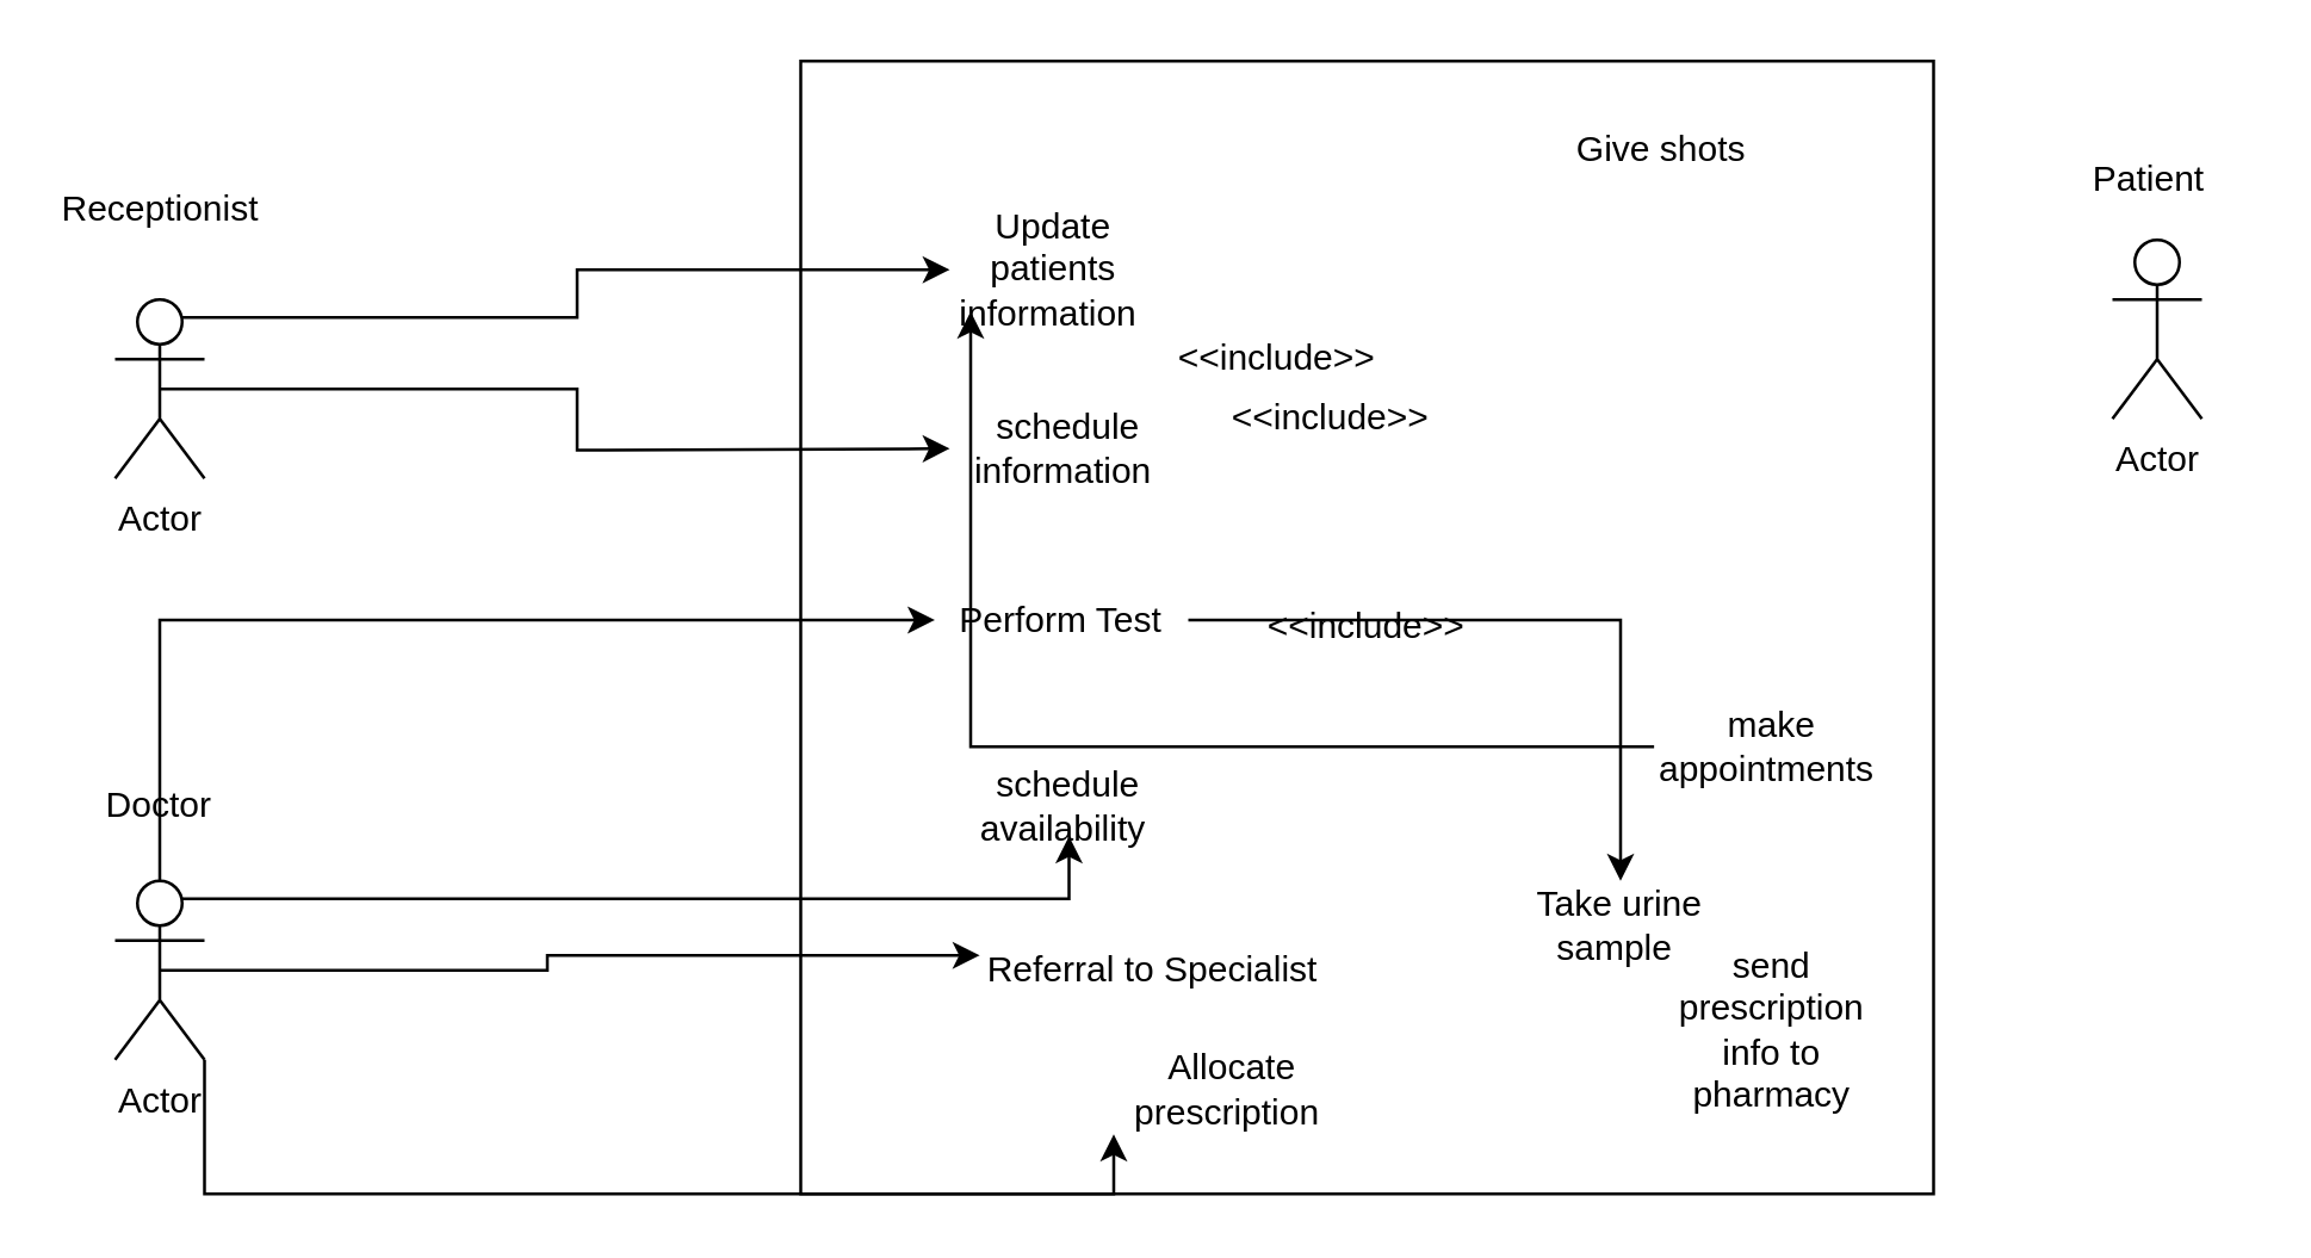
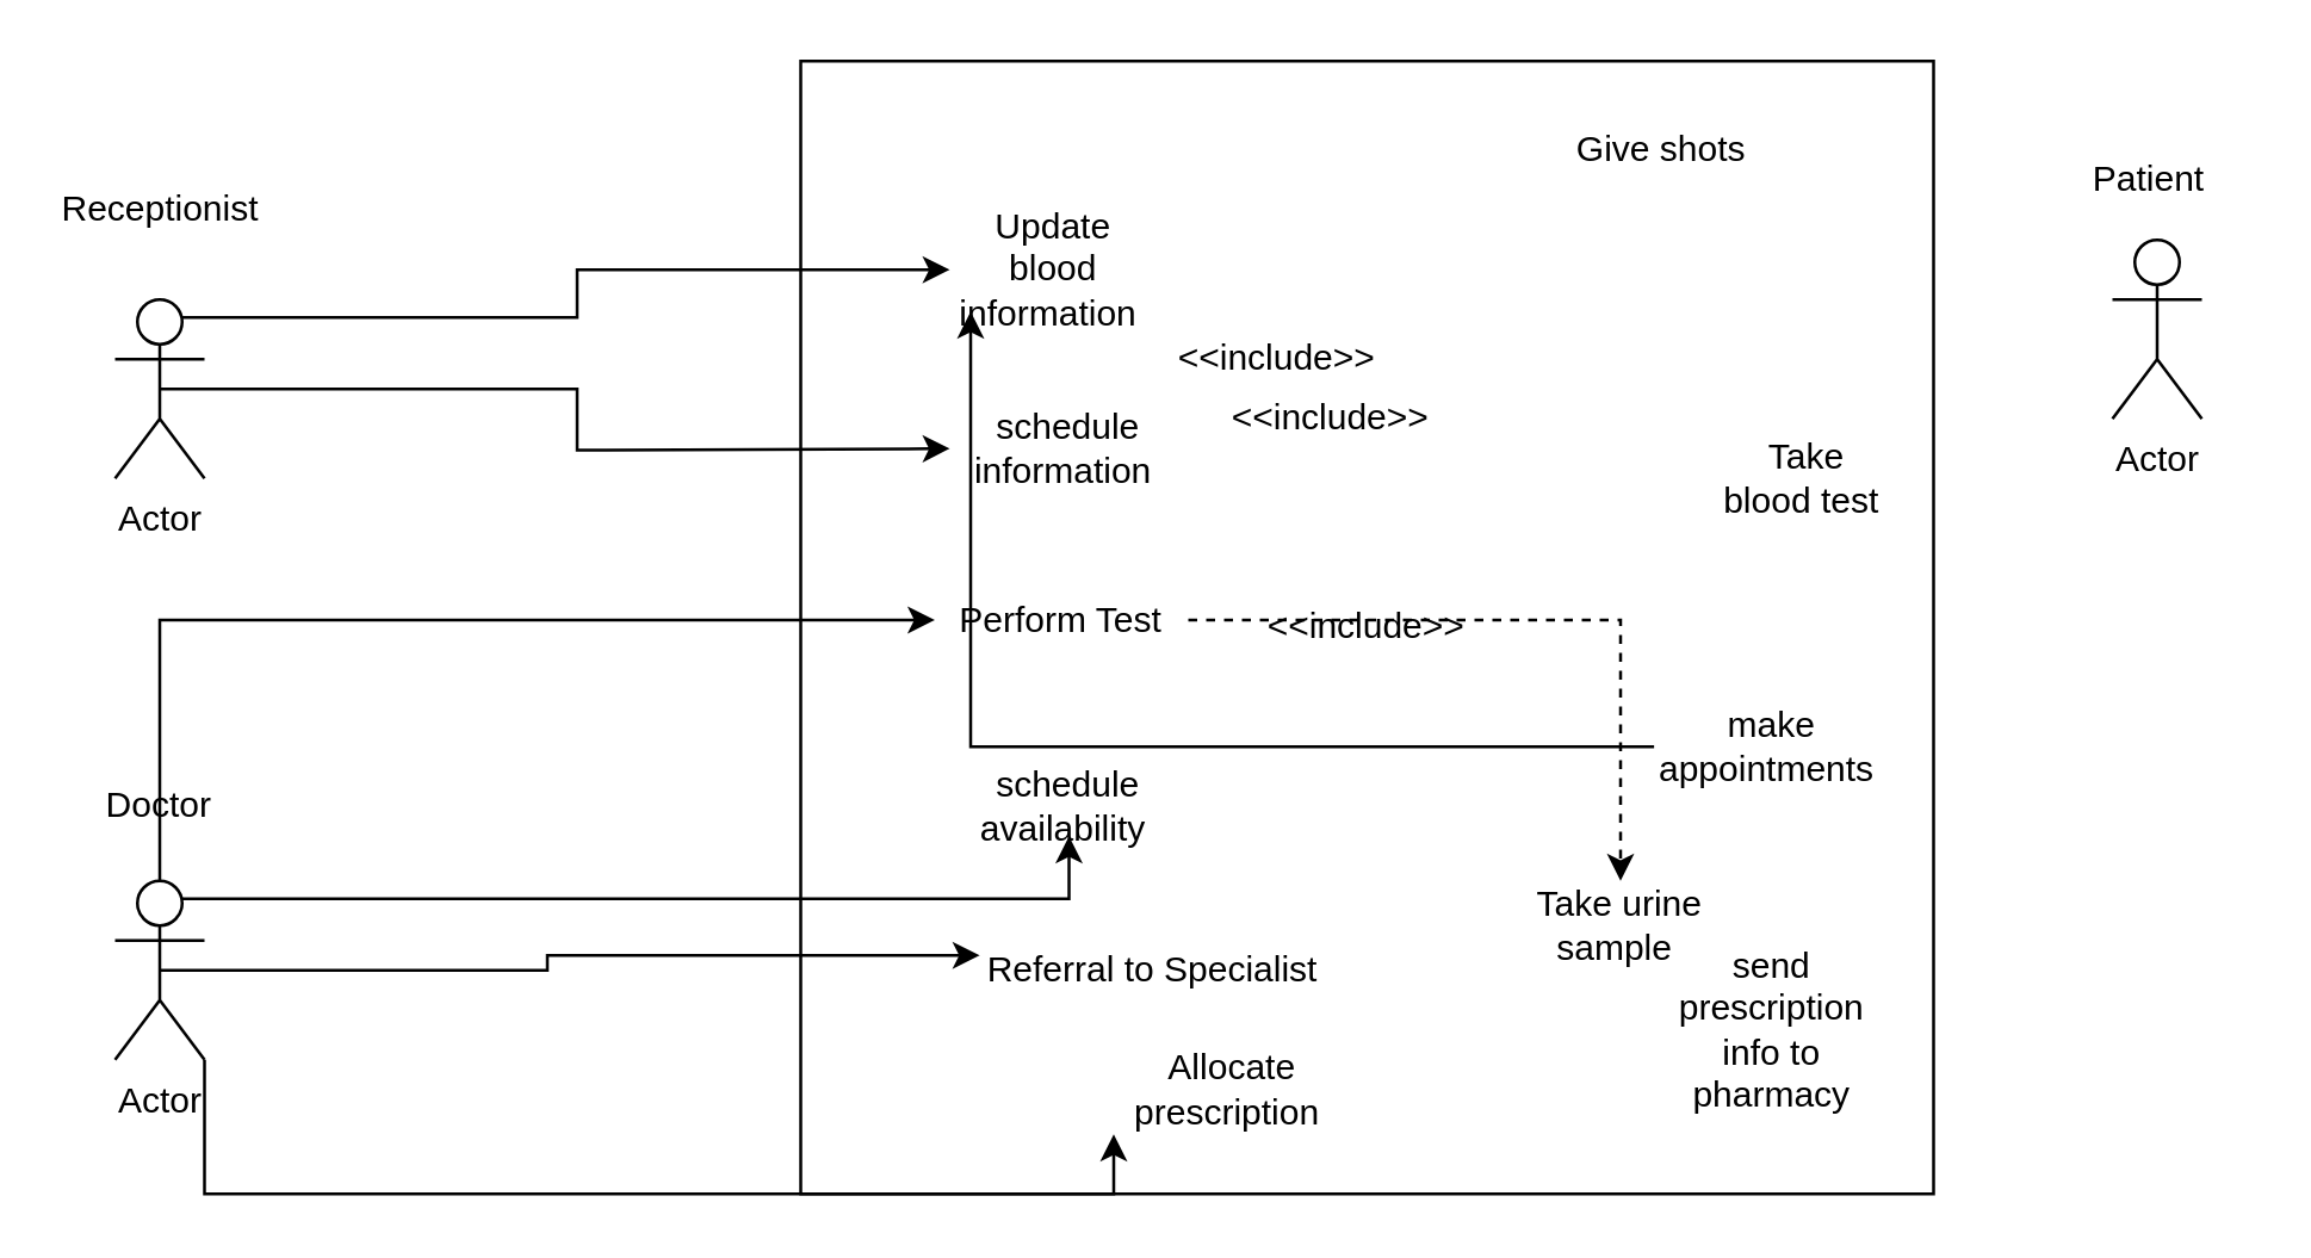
  <mxCell id="0" />
  <mxCell id="1" parent="0" />
  <mxCell id="2" value="Actor" style="shape=umlActor;verticalLabelPosition=bottom;verticalAlign=top;html=1;outlineConnect=0;" vertex="1" parent="1"><mxGeometry x="708" y="80" width="30" height="60" as="geometry" /></mxCell>
  <mxCell id="3" value="&lt;span&gt;&amp;lt;&amp;lt;include&amp;gt;&amp;gt;&lt;/span&gt;" style="whiteSpace=wrap;html=1;aspect=fixed;" vertex="1" parent="1"><mxGeometry x="268" width="380" height="380" as="geometry" y="20" /></mxCell>
  <mxCell id="4" value="Give shots" style="text;html=1;strokeColor=none;fillColor=none;align=center;verticalAlign=middle;whiteSpace=wrap;rounded=0;" vertex="1" parent="1"><mxGeometry x="488" y="40" width="137.5" height="20" as="geometry" /></mxCell>
+ <mxCell id="5" value="&amp;nbsp;Take blood test" style="text;html=1;strokeColor=none;fillColor=none;align=center;verticalAlign=middle;whiteSpace=wrap;rounded=0;" vertex="1" parent="1"><mxGeometry x="574.25" y="150" width="60" height="20" as="geometry" /></mxCell>
  <mxCell id="6" value="Take urine sample&amp;nbsp;" style="text;html=1;strokeColor=none;fillColor=none;align=center;verticalAlign=middle;whiteSpace=wrap;rounded=0;" vertex="1" parent="1"><mxGeometry x="503" y="295" width="80" height="30" as="geometry" /></mxCell>
  <mxCell id="7" value="Allocate prescription&amp;nbsp;" style="text;html=1;strokeColor=none;fillColor=none;align=center;verticalAlign=middle;whiteSpace=wrap;rounded=0;" vertex="1" parent="1"><mxGeometry x="373" y="350" width="80" height="30" as="geometry" /></mxCell>
  <mxCell id="8" style="edgeStyle=orthogonalEdgeStyle;rounded=0;orthogonalLoop=1;jettySize=auto;html=1;exitX=0;exitY=0.5;exitDx=0;exitDy=0;entryX=0.1;entryY=1.2;entryDx=0;entryDy=0;entryPerimeter=0;" edge="1" parent="1" source="9" target="22"><mxGeometry relative="1" as="geometry" /></mxCell>
  <mxCell id="9" value="make appointments&amp;nbsp;" style="text;html=1;strokeColor=none;fillColor=none;align=center;verticalAlign=middle;whiteSpace=wrap;rounded=0;" vertex="1" parent="1"><mxGeometry x="554.25" y="240" width="80" height="20" as="geometry" /></mxCell>
  <mxCell id="10" value="Referral to Specialist&amp;nbsp;" style="text;html=1;strokeColor=none;fillColor=none;align=center;verticalAlign=middle;whiteSpace=wrap;rounded=0;" vertex="1" parent="1"><mxGeometry x="298" y="315" width="180" height="20" as="geometry" /></mxCell>
  <mxCell id="11" value="Patient" style="text;html=1;strokeColor=none;fillColor=none;align=center;verticalAlign=middle;whiteSpace=wrap;rounded=0;" vertex="1" parent="1"><mxGeometry x="688" y="50" width="65" height="20" as="geometry" /></mxCell>
  <mxCell id="12" style="edgeStyle=orthogonalEdgeStyle;rounded=0;orthogonalLoop=1;jettySize=auto;html=1;exitX=0.5;exitY=0.5;exitDx=0;exitDy=0;exitPerimeter=0;" edge="1" parent="1" source="14"><mxGeometry relative="1" as="geometry"><mxPoint x="318" y="150" as="targetPoint" /></mxGeometry></mxCell>
  <mxCell id="13" style="edgeStyle=orthogonalEdgeStyle;rounded=0;orthogonalLoop=1;jettySize=auto;html=1;exitX=0.75;exitY=0.1;exitDx=0;exitDy=0;exitPerimeter=0;entryX=0;entryY=0.5;entryDx=0;entryDy=0;" edge="1" parent="1" source="14" target="22"><mxGeometry relative="1" as="geometry" /></mxCell>
  <mxCell id="14" value="Actor" style="shape=umlActor;verticalLabelPosition=bottom;verticalAlign=top;html=1;outlineConnect=0;" vertex="1" parent="1"><mxGeometry x="38" y="100" width="30" height="60" as="geometry" /></mxCell>
  <mxCell id="15" style="edgeStyle=orthogonalEdgeStyle;rounded=0;orthogonalLoop=1;jettySize=auto;html=1;exitX=0.5;exitY=0.5;exitDx=0;exitDy=0;exitPerimeter=0;entryX=0.167;entryY=0.25;entryDx=0;entryDy=0;entryPerimeter=0;" edge="1" parent="1" source="19" target="10"><mxGeometry relative="1" as="geometry" /></mxCell>
  <mxCell id="16" style="edgeStyle=orthogonalEdgeStyle;rounded=0;orthogonalLoop=1;jettySize=auto;html=1;exitX=0.75;exitY=0.1;exitDx=0;exitDy=0;exitPerimeter=0;" edge="1" parent="1" source="19" target="24"><mxGeometry relative="1" as="geometry" /></mxCell>
  <mxCell id="17" style="edgeStyle=orthogonalEdgeStyle;rounded=0;orthogonalLoop=1;jettySize=auto;html=1;exitX=0.5;exitY=0;exitDx=0;exitDy=0;exitPerimeter=0;entryX=0;entryY=0.5;entryDx=0;entryDy=0;" edge="1" parent="1" source="19" target="26"><mxGeometry relative="1" as="geometry" /></mxCell>
  <mxCell id="18" style="edgeStyle=orthogonalEdgeStyle;rounded=0;orthogonalLoop=1;jettySize=auto;html=1;exitX=1;exitY=1;exitDx=0;exitDy=0;exitPerimeter=0;entryX=0;entryY=1;entryDx=0;entryDy=0;" edge="1" parent="1" source="19" target="7"><mxGeometry relative="1" as="geometry" /></mxCell>
  <mxCell id="19" value="Actor" style="shape=umlActor;verticalLabelPosition=bottom;verticalAlign=top;html=1;outlineConnect=0;" vertex="1" parent="1"><mxGeometry x="38" y="295" width="30" height="60" as="geometry" /></mxCell>
  <mxCell id="20" value="Receptionist" style="text;html=1;strokeColor=none;fillColor=none;align=center;verticalAlign=middle;whiteSpace=wrap;rounded=0;" vertex="1" parent="1"><mxGeometry x="20.5" y="60" width="65" height="20" as="geometry" /></mxCell>
  <mxCell id="21" value="Doctor" style="text;html=1;strokeColor=none;fillColor=none;align=center;verticalAlign=middle;whiteSpace=wrap;rounded=0;" vertex="1" parent="1"><mxGeometry x="28" y="260" width="50" height="20" as="geometry" /></mxCell>
- <mxCell id="22" value="Update patients information&amp;nbsp;" style="text;html=1;strokeColor=none;fillColor=none;align=center;verticalAlign=middle;whiteSpace=wrap;rounded=0;" vertex="1" parent="1"><mxGeometry x="318" y="80" width="70" height="20" as="geometry" /></mxCell>
+ <mxCell id="22" value="Update blood information&amp;nbsp;" style="text;html=1;strokeColor=none;fillColor=none;align=center;verticalAlign=middle;whiteSpace=wrap;rounded=0;" vertex="1" parent="1"><mxGeometry x="318" y="80" width="70" height="20" as="geometry" /></mxCell>
  <mxCell id="23" value="schedule information&amp;nbsp;" style="text;html=1;strokeColor=none;fillColor=none;align=center;verticalAlign=middle;whiteSpace=wrap;rounded=0;" vertex="1" parent="1"><mxGeometry x="338" y="140" width="40" height="20" as="geometry" /></mxCell>
  <mxCell id="24" value="schedule availability&amp;nbsp;" style="text;html=1;strokeColor=none;fillColor=none;align=center;verticalAlign=middle;whiteSpace=wrap;rounded=0;" vertex="1" parent="1"><mxGeometry x="318" y="260" width="80" height="20" as="geometry" /></mxCell>
- <mxCell id="25" style="edgeStyle=orthogonalEdgeStyle;rounded=0;orthogonalLoop=1;jettySize=auto;html=1;exitX=1;exitY=0.5;exitDx=0;exitDy=0;" edge="1" parent="1" source="26" target="6"><mxGeometry relative="1" as="geometry" /></mxCell>
+ <mxCell id="25" style="edgeStyle=orthogonalEdgeStyle;rounded=0;orthogonalLoop=1;jettySize=auto;html=1;exitX=1;exitY=0.5;exitDx=0;exitDy=0;dashed=1;" edge="1" parent="1" source="26" target="6"><mxGeometry relative="1" as="geometry" /></mxCell>
  <mxCell id="26" value="Perform Test" style="text;html=1;strokeColor=none;fillColor=none;align=center;verticalAlign=middle;whiteSpace=wrap;rounded=0;" vertex="1" parent="1"><mxGeometry x="313" y="197.5" width="85" height="20" as="geometry" /></mxCell>
  <mxCell id="27" value="&amp;lt;&amp;lt;include&amp;gt;&amp;gt;" style="text;html=1;strokeColor=none;fillColor=none;align=center;verticalAlign=middle;whiteSpace=wrap;rounded=0;" vertex="1" parent="1"><mxGeometry x="408" y="110" width="40" height="20" as="geometry" /></mxCell>
  <mxCell id="28" value="&amp;lt;&amp;lt;include&amp;gt;&amp;gt;" style="text;html=1;strokeColor=none;fillColor=none;align=center;verticalAlign=middle;whiteSpace=wrap;rounded=0;" vertex="1" parent="1"><mxGeometry x="425.5" y="130" width="40" height="20" as="geometry" /></mxCell>
  <mxCell id="29" value="send prescription info to pharmacy" style="text;html=1;strokeColor=none;fillColor=none;align=center;verticalAlign=middle;whiteSpace=wrap;rounded=0;" vertex="1" parent="1"><mxGeometry x="574.25" y="335" width="40" height="20" as="geometry" /></mxCell>
  <mxCell id="30" style="edgeStyle=orthogonalEdgeStyle;rounded=0;orthogonalLoop=1;jettySize=auto;html=1;exitX=0.5;exitY=1;exitDx=0;exitDy=0;" edge="1" parent="1" source="23" target="23"><mxGeometry relative="1" as="geometry" /></mxCell>
